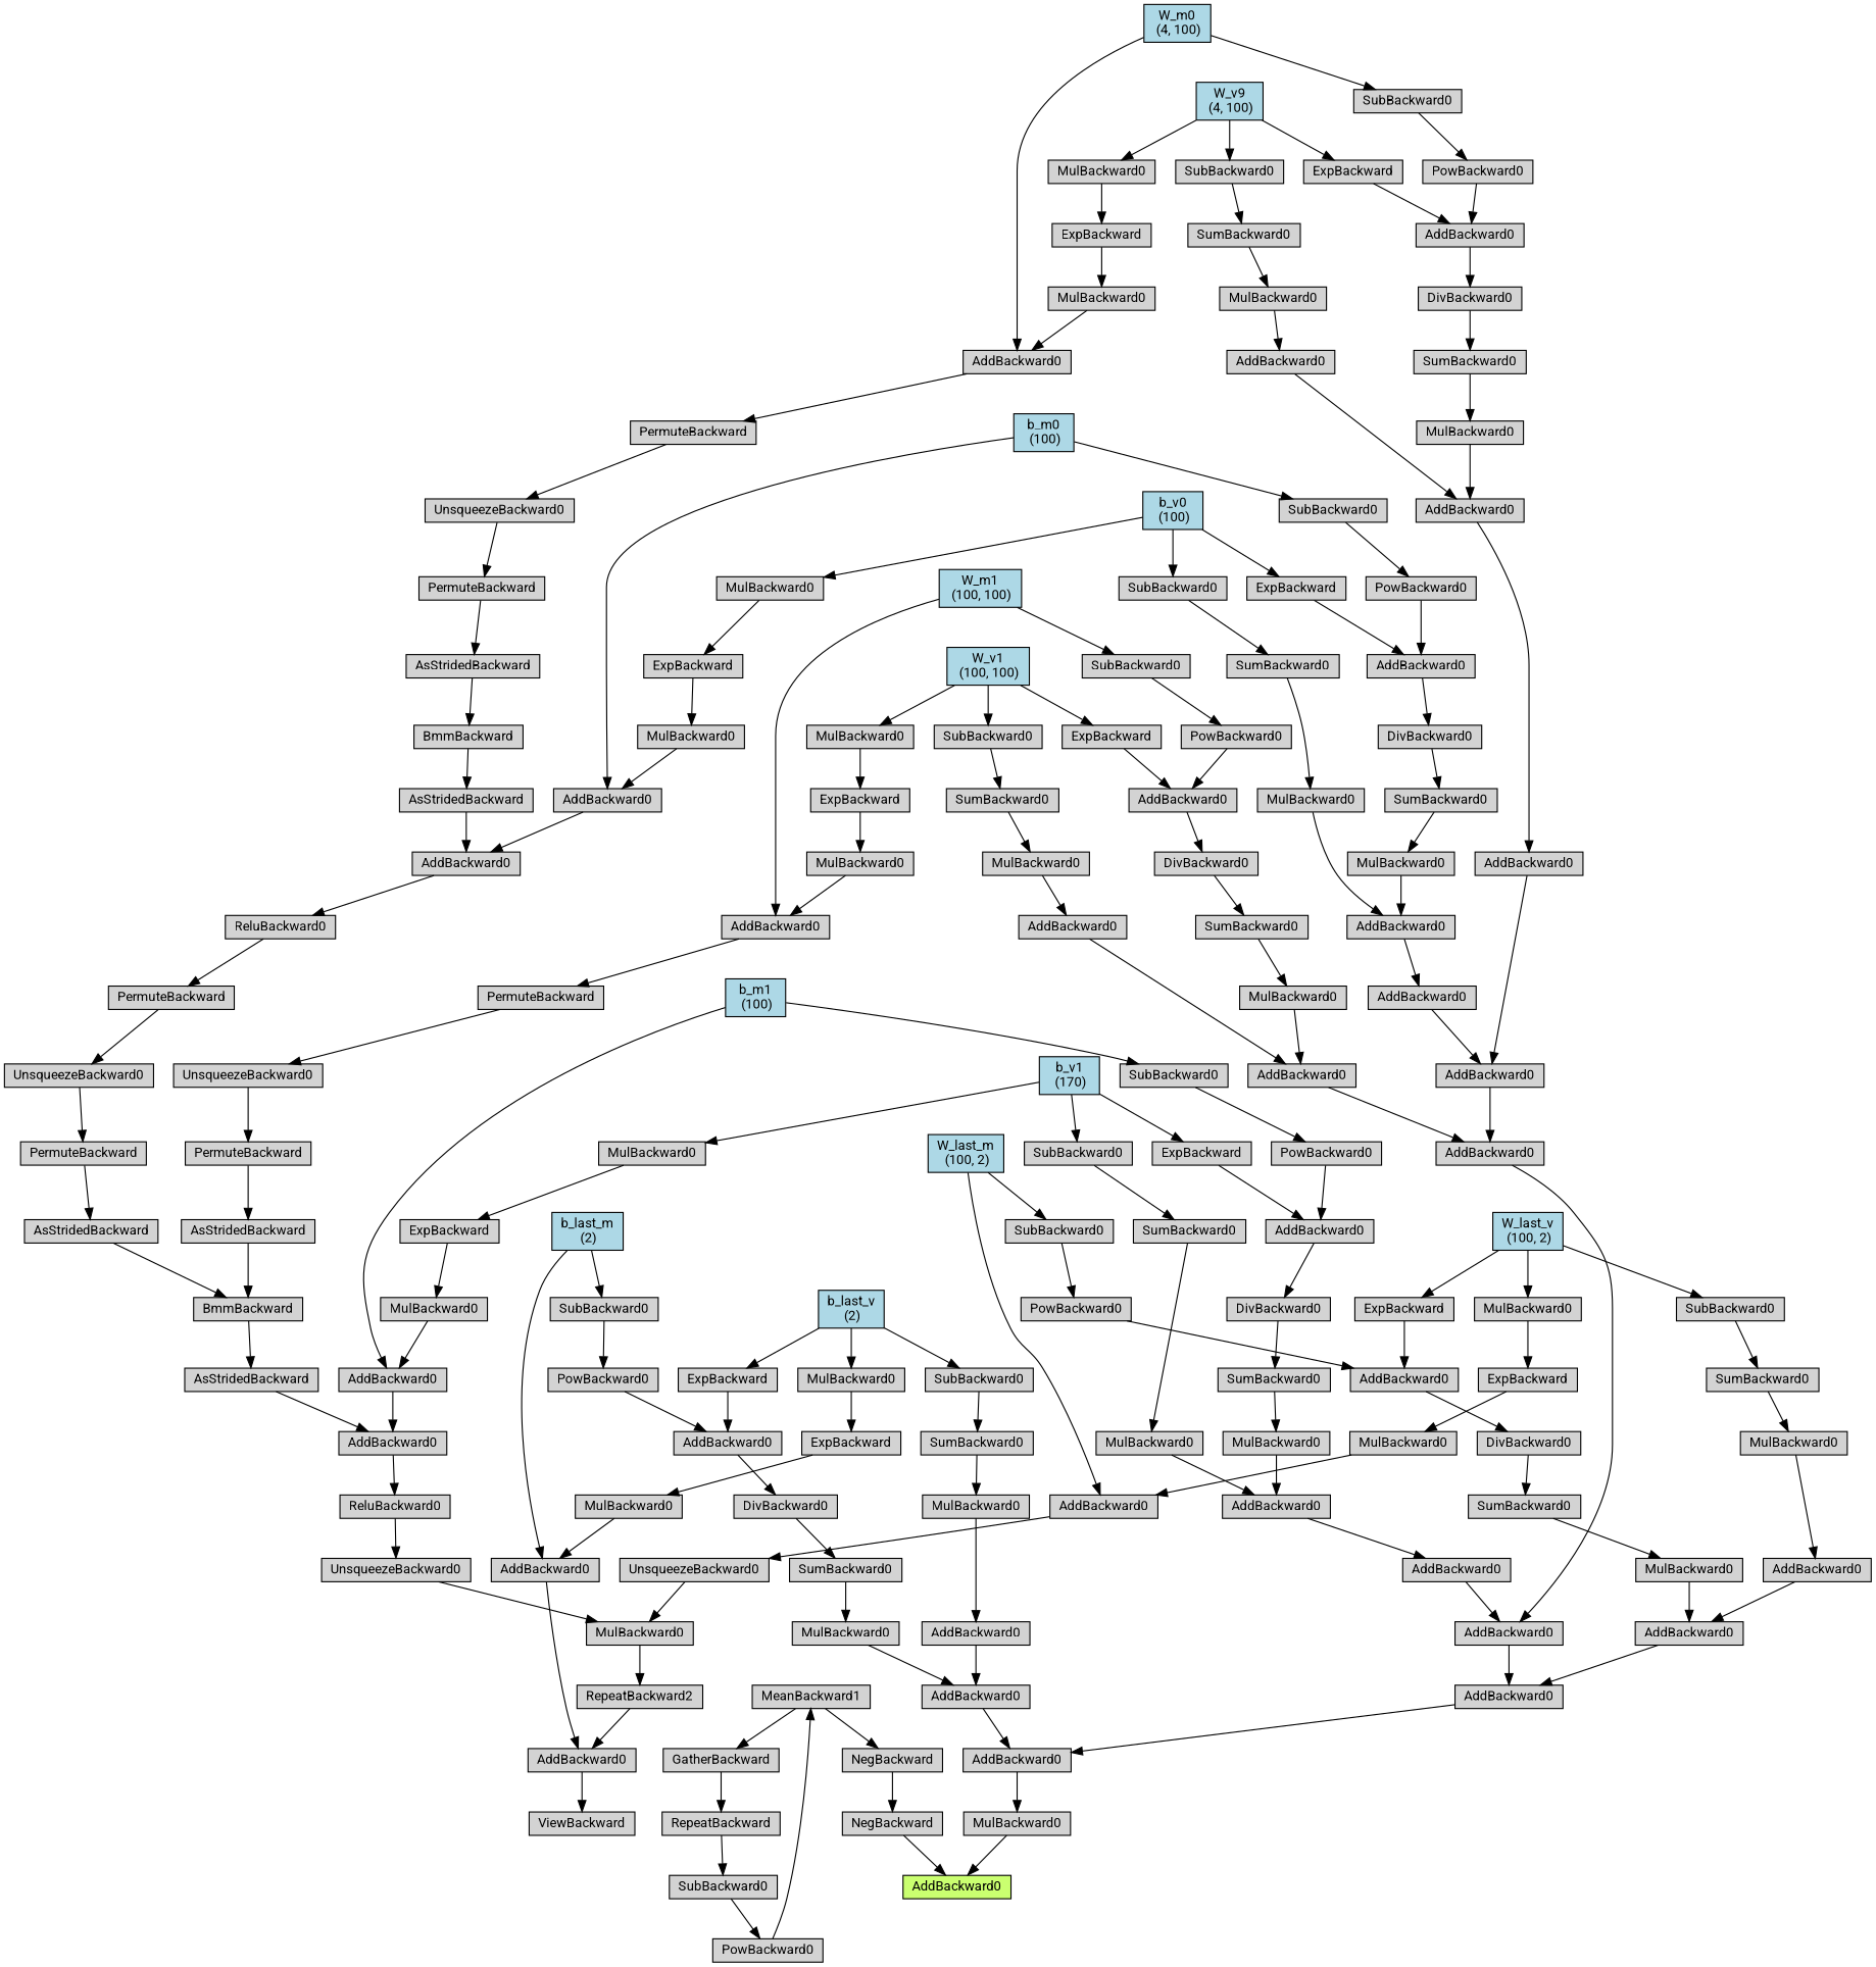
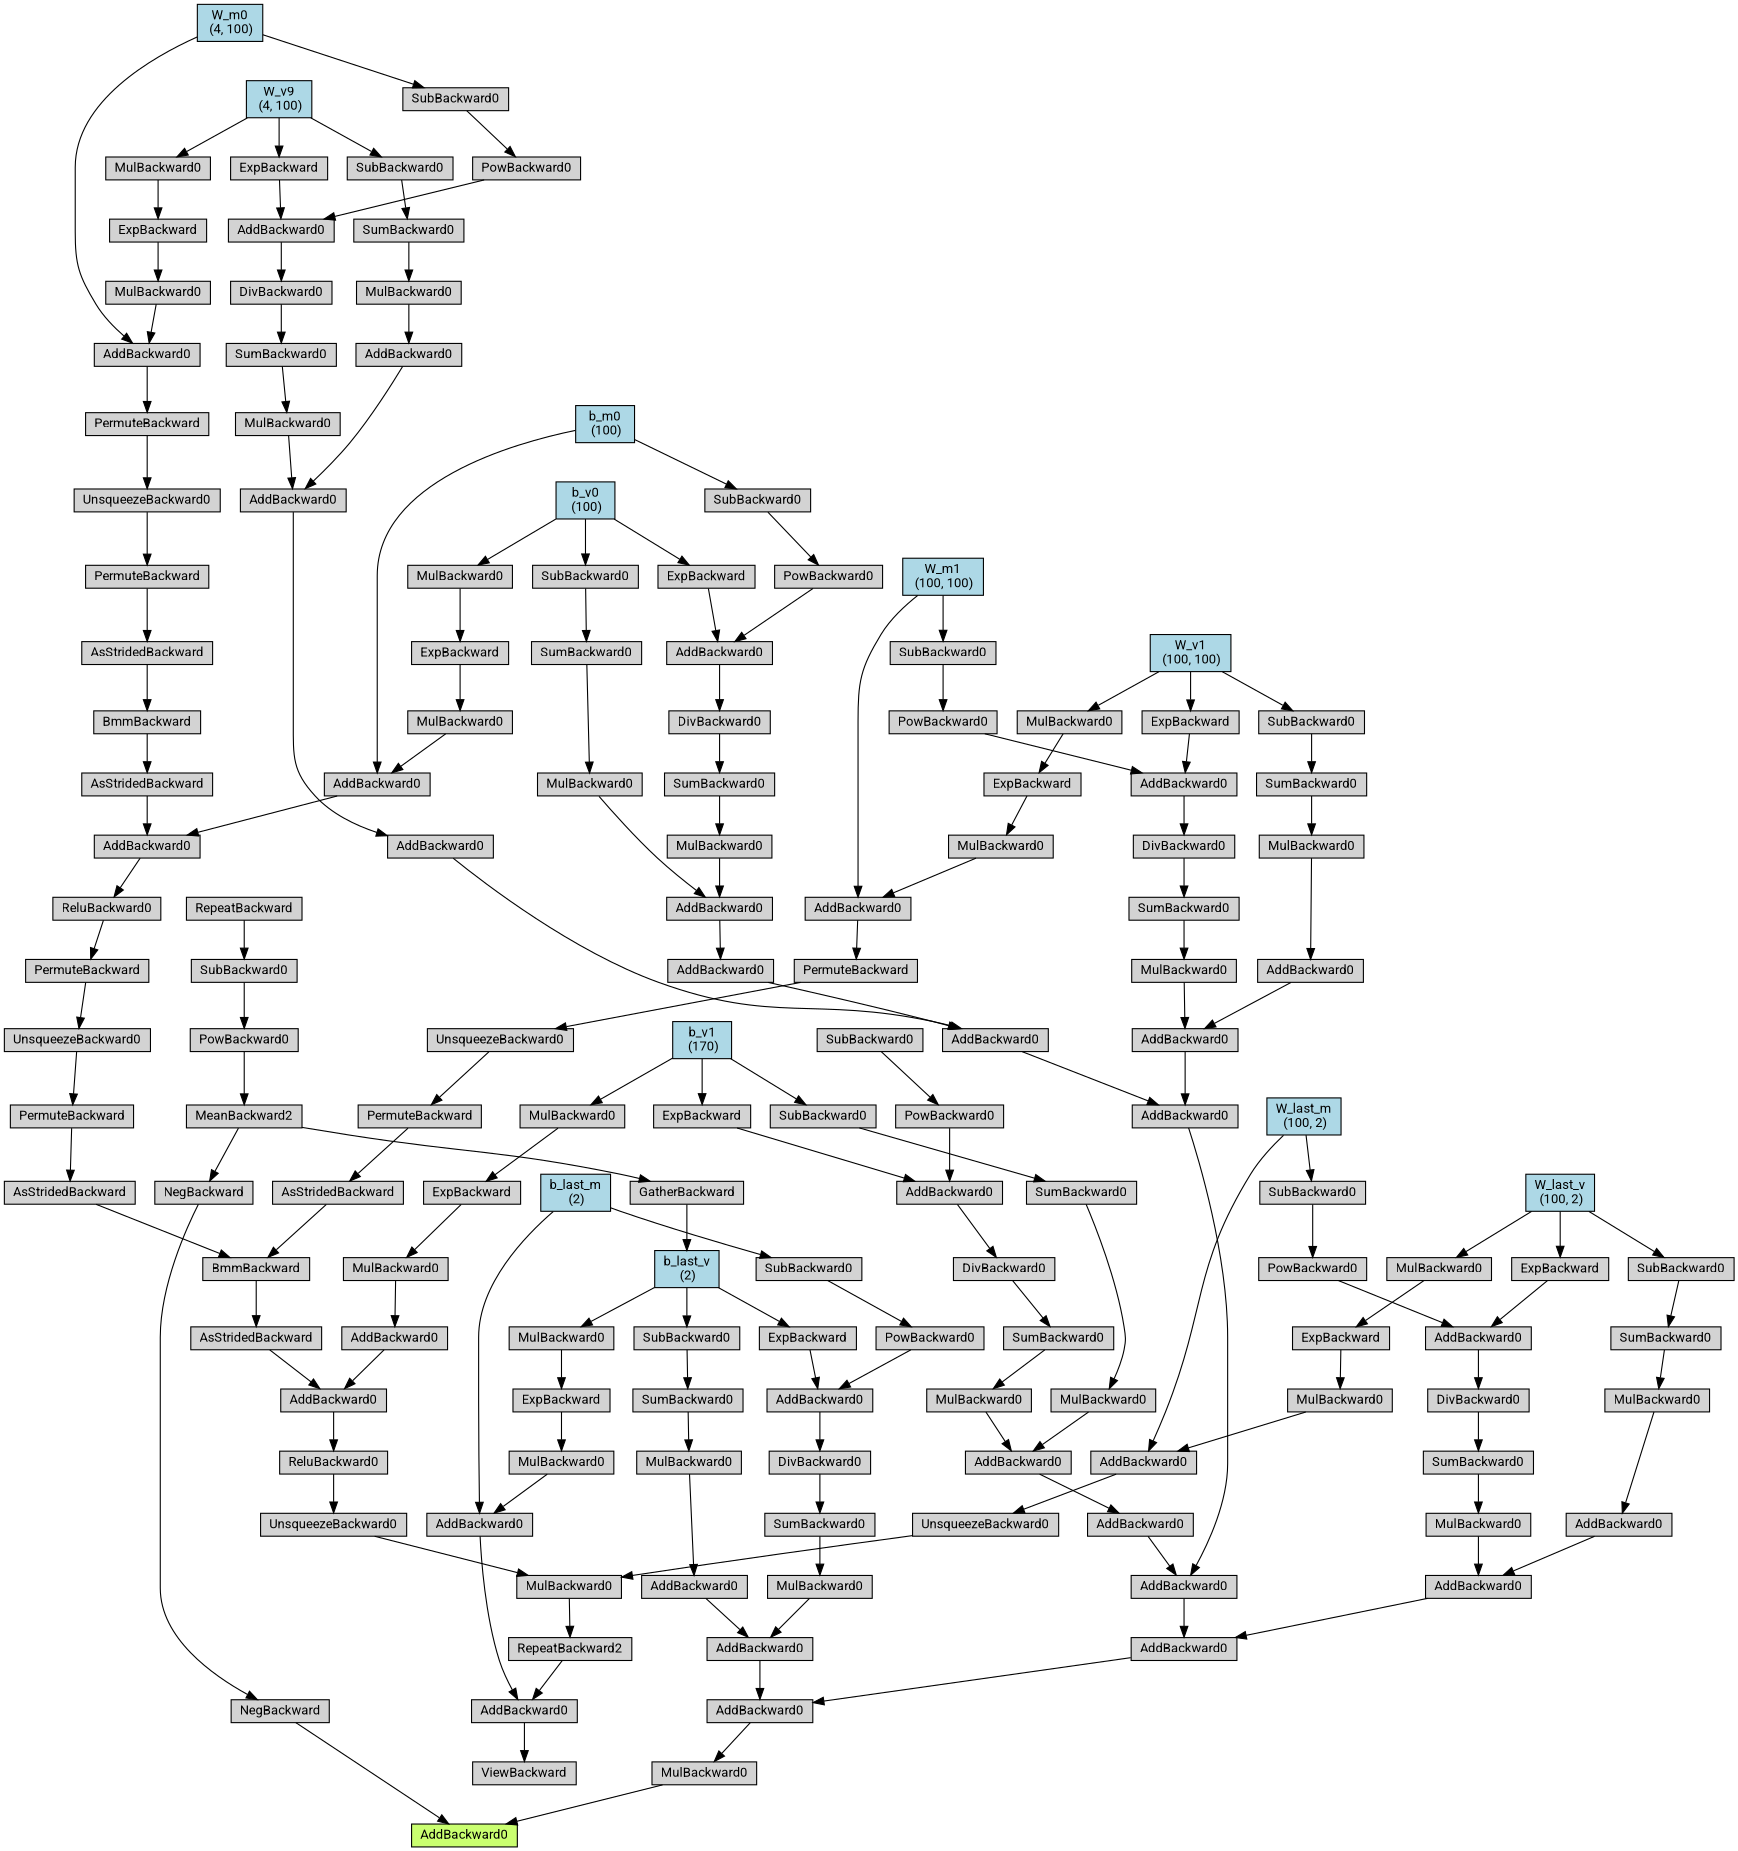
  digraph {
    fontname=Roboto
    node [align=left fontname=Roboto fontsize=12 ranksep=0.1 shape=box style=filled]
    edge [fontname=Roboto]
    n1 [fillcolor=darkolivegreen1 height=0.2 label=AddBackward0]
    n2 [height=0.2 label=NegBackward]
    n3 [height=0.2 label=NegBackward]
-   n4 [height=0.2 label=MeanBackward1]
+   n4 [height=0.2 label=MeanBackward2]
    n5 [height=0.2 label=GatherBackward]
    n6 [height=0.2 label=PowBackward0]
    n7 [height=0.2 label=SubBackward0]
    n8 [height=0.2 label=RepeatBackward]
    n9 [height=0.2 label=ViewBackward]
    n10 [height=0.2 label=AddBackward0]
    n11 [height=0.2 label=RepeatBackward2]
    n12 [height=0.2 label=MulBackward0]
    n13 [height=0.2 label=UnsqueezeBackward0]
    n14 [height=0.2 label=ReluBackward0]
    n15 [height=0.2 label=AddBackward0]
    n16 [height=0.2 label=AsStridedBackward]
    n17 [height=0.2 label=BmmBackward]
    n18 [height=0.2 label=AsStridedBackward]
    n19 [height=0.2 label=PermuteBackward]
    n20 [height=0.2 label=UnsqueezeBackward0]
    n21 [height=0.2 label=PermuteBackward]
    n22 [height=0.2 label=ReluBackward0]
    n23 [height=0.2 label=AddBackward0]
    n24 [height=0.2 label=AsStridedBackward]
    n25 [height=0.2 label=BmmBackward]
    n26 [height=0.2 label=AsStridedBackward]
    n27 [height=0.2 label=PermuteBackward]
    n28 [height=0.2 label=UnsqueezeBackward0]
    n29 [height=0.2 label=PermuteBackward]
    n30 [height=0.2 label=AddBackward0]
    n31 [height=0.2 label=MulBackward0]
    n32 [height=0.2 label=ExpBackward]
    n33 [height=0.2 label=MulBackward0]
    n34 [fillcolor=lightblue height=0.2 label="W_v9\n (4, 100)"]
    n35 [height=0.2 label=SubBackward0]
    n36 [height=0.2 label=ExpBackward]
    n37 [height=0.2 label=SumBackward0]
    n38 [height=0.2 label=AddBackward0]
    n39 [fillcolor=lightblue height=0.2 label="W_m0\n (4, 100)"]
    n40 [height=0.2 label=SubBackward0]
    n41 [height=0.2 label=PowBackward0]
    n42 [height=0.2 label=AddBackward0]
    n43 [height=0.2 label=MulBackward0]
    n44 [height=0.2 label=ExpBackward]
    n45 [height=0.2 label=MulBackward0]
    n46 [fillcolor=lightblue height=0.2 label="b_v0\n (100)"]
    n47 [height=0.2 label=SubBackward0]
    n48 [height=0.2 label=ExpBackward]
    n49 [height=0.2 label=SumBackward0]
    n50 [height=0.2 label=AddBackward0]
    n51 [fillcolor=lightblue height=0.2 label="b_m0\n (100)"]
    n52 [height=0.2 label=SubBackward0]
    n53 [height=0.2 label=PowBackward0]
    n54 [height=0.2 label=AsStridedBackward]
    n55 [height=0.2 label=PermuteBackward]
    n56 [height=0.2 label=UnsqueezeBackward0]
    n57 [height=0.2 label=PermuteBackward]
    n58 [height=0.2 label=AddBackward0]
    n59 [height=0.2 label=MulBackward0]
    n60 [height=0.2 label=ExpBackward]
    n61 [height=0.2 label=MulBackward0]
    n62 [fillcolor=lightblue height=0.2 label="W_v1\n (100, 100)"]
    n63 [height=0.2 label=SubBackward0]
    n64 [height=0.2 label=ExpBackward]
    n65 [height=0.2 label=SumBackward0]
    n66 [height=0.2 label=AddBackward0]
    n67 [fillcolor=lightblue height=0.2 label="W_m1\n (100, 100)"]
    n68 [height=0.2 label=SubBackward0]
    n69 [height=0.2 label=PowBackward0]
    n70 [height=0.2 label=AddBackward0]
    n71 [height=0.2 label=MulBackward0]
    n72 [height=0.2 label=ExpBackward]
    n73 [height=0.2 label=MulBackward0]
    n74 [fillcolor=lightblue height=0.2 label="b_v1\n (170)"]
    n75 [height=0.2 label=SubBackward0]
    n76 [height=0.2 label=ExpBackward]
    n77 [height=0.2 label=SumBackward0]
    n78 [height=0.2 label=AddBackward0]
-   n79 [fillcolor=lightblue height=0.2 label="b_m1\n (100)"]
    n80 [height=0.2 label=SubBackward0]
    n81 [height=0.2 label=PowBackward0]
    n82 [height=0.2 label=UnsqueezeBackward0]
    n83 [height=0.2 label=AddBackward0]
    n84 [height=0.2 label=MulBackward0]
    n85 [height=0.2 label=ExpBackward]
    n86 [height=0.2 label=MulBackward0]
    n87 [fillcolor=lightblue height=0.2 label="W_last_v\n (100, 2)"]
    n88 [height=0.2 label=SubBackward0]
    n89 [height=0.2 label=ExpBackward]
    n90 [height=0.2 label=SumBackward0]
    n91 [height=0.2 label=AddBackward0]
    n92 [fillcolor=lightblue height=0.2 label="W_last_m\n (100, 2)"]
    n93 [height=0.2 label=SubBackward0]
    n94 [height=0.2 label=PowBackward0]
    n95 [height=0.2 label=AddBackward0]
    n96 [height=0.2 label=MulBackward0]
    n97 [height=0.2 label=ExpBackward]
    n98 [height=0.2 label=MulBackward0]
    n99 [fillcolor=lightblue height=0.2 label="b_last_v\n (2)"]
    n100 [height=0.2 label=SubBackward0]
    n101 [height=0.2 label=ExpBackward]
    n102 [height=0.2 label=SumBackward0]
    n103 [height=0.2 label=AddBackward0]
    n104 [fillcolor=lightblue height=0.2 label="b_last_m\n (2)"]
    n105 [height=0.2 label=SubBackward0]
    n106 [height=0.2 label=PowBackward0]
    n107 [height=0.2 label=MulBackward0]
    n108 [height=0.2 label=AddBackward0]
    n109 [height=0.2 label=AddBackward0]
    n110 [height=0.2 label=AddBackward0]
    n111 [height=0.2 label=AddBackward0]
    n112 [height=0.2 label=AddBackward0]
    n113 [height=0.2 label=AddBackward0]
    n114 [height=0.2 label=AddBackward0]
    n115 [height=0.2 label=AddBackward0]
    n116 [height=0.2 label=MulBackward0]
    n117 [height=0.2 label=MulBackward0]
    n118 [height=0.2 label=SumBackward0]
    n119 [height=0.2 label=DivBackward0]
    n120 [height=0.2 label=AddBackward0]
    n121 [height=0.2 label=AddBackward0]
    n122 [height=0.2 label=MulBackward0]
    n123 [height=0.2 label=MulBackward0]
    n124 [height=0.2 label=SumBackward0]
    n125 [height=0.2 label=DivBackward0]
    n126 [height=0.2 label=AddBackward0]
    n127 [height=0.2 label=AddBackward0]
    n128 [height=0.2 label=MulBackward0]
    n129 [height=0.2 label=MulBackward0]
    n130 [height=0.2 label=SumBackward0]
    n131 [height=0.2 label=DivBackward0]
    n132 [height=0.2 label=AddBackward0]
    n133 [height=0.2 label=AddBackward0]
    n134 [height=0.2 label=MulBackward0]
    n135 [height=0.2 label=MulBackward0]
    n136 [height=0.2 label=SumBackward0]
    n137 [height=0.2 label=DivBackward0]
    n138 [height=0.2 label=AddBackward0]
    n139 [height=0.2 label=AddBackward0]
    n140 [height=0.2 label=MulBackward0]
    n141 [height=0.2 label=MulBackward0]
    n142 [height=0.2 label=SumBackward0]
    n143 [height=0.2 label=DivBackward0]
    n144 [height=0.2 label=AddBackward0]
    n145 [height=0.2 label=AddBackward0]
    n146 [height=0.2 label=MulBackward0]
    n147 [height=0.2 label=MulBackward0]
    n148 [height=0.2 label=SumBackward0]
    n149 [height=0.2 label=DivBackward0]
    n2 -> n1
    n3 -> n2
    n4 -> n3
    n4 -> n5
-   n5 -> n8
+   n5 -> n99
    n6 -> n4
    n7 -> n6
    n8 -> n7
    n10 -> n9
    n11 -> n10
    n12 -> n11
    n13 -> n12
    n14 -> n13
    n15 -> n14
    n16 -> n15
    n17 -> n16
    n18 -> n17
    n19 -> n18
    n20 -> n19
    n21 -> n20
    n22 -> n21
    n23 -> n22
    n24 -> n23
    n25 -> n24
    n26 -> n25
    n27 -> n26
    n28 -> n27
    n29 -> n28
    n30 -> n29
    n31 -> n30
    n32 -> n31
    n33 -> n32
    n34 -> n33
    n34 -> n35
    n34 -> n36
    n35 -> n37
    n36 -> n38
    n37 -> n116
    n38 -> n119
    n39 -> n30
    n39 -> n40
    n40 -> n41
    n41 -> n38
    n42 -> n23
    n43 -> n42
    n44 -> n43
    n45 -> n44
    n46 -> n45
    n46 -> n47
    n46 -> n48
    n47 -> n49
    n48 -> n50
    n49 -> n122
    n50 -> n125
    n51 -> n42
    n51 -> n52
    n52 -> n53
    n53 -> n50
    n54 -> n17
    n55 -> n54
    n56 -> n55
    n57 -> n56
    n58 -> n57
    n59 -> n58
    n60 -> n59
    n61 -> n60
    n62 -> n61
    n62 -> n63
    n62 -> n64
    n63 -> n65
    n64 -> n66
    n65 -> n128
    n66 -> n131
    n67 -> n58
    n67 -> n68
    n68 -> n69
    n69 -> n66
    n70 -> n15
    n71 -> n70
    n72 -> n71
    n73 -> n72
    n74 -> n73
    n74 -> n75
    n74 -> n76
    n75 -> n77
    n76 -> n78
    n77 -> n134
    n78 -> n137
-   n79 -> n70
-   n79 -> n80
    n80 -> n81
    n81 -> n78
    n82 -> n12
    n83 -> n82
    n84 -> n83
    n85 -> n84
    n86 -> n85
    n87 -> n86
    n87 -> n88
    n87 -> n89
    n88 -> n90
    n89 -> n91
    n90 -> n140
    n91 -> n143
    n92 -> n83
    n92 -> n93
    n93 -> n94
    n94 -> n91
    n95 -> n10
    n96 -> n95
    n97 -> n96
    n98 -> n97
    n99 -> n98
    n99 -> n100
    n99 -> n101
    n100 -> n102
    n101 -> n103
    n102 -> n146
    n103 -> n149
    n104 -> n95
    n104 -> n105
    n105 -> n106
    n106 -> n103
    n107 -> n1
    n108 -> n107
    n109 -> n108
    n110 -> n109
    n111 -> n110
    n112 -> n111
    n113 -> n112
    n114 -> n113
    n115 -> n114
    n116 -> n115
    n117 -> n114
    n118 -> n117
    n119 -> n118
    n120 -> n112
    n121 -> n120
    n122 -> n121
    n123 -> n121
    n124 -> n123
    n125 -> n124
    n126 -> n111
    n127 -> n126
    n128 -> n127
    n129 -> n126
    n130 -> n129
    n131 -> n130
    n132 -> n110
    n133 -> n132
    n134 -> n133
    n135 -> n133
    n136 -> n135
    n137 -> n136
    n138 -> n109
    n139 -> n138
    n140 -> n139
    n141 -> n138
    n142 -> n141
    n143 -> n142
    n144 -> n108
    n145 -> n144
    n146 -> n145
    n147 -> n144
    n148 -> n147
    n149 -> n148
  }
